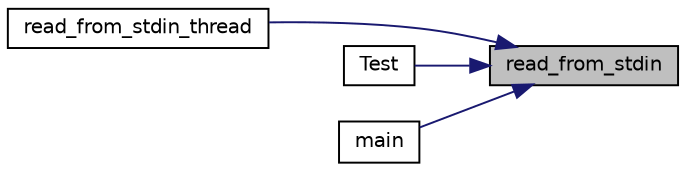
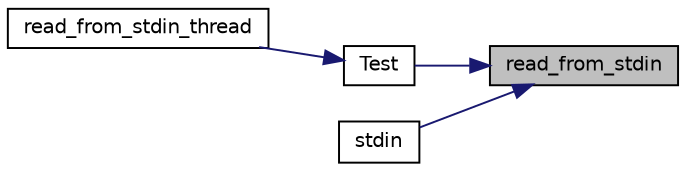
  digraph {
    rankdir=RL
    node [color=black fillcolor=white fontname=Helvetica fontsize=10 shape=record style=filled]
    edge [color=midnightblue dir=back fontname=Helvetica fontsize=10 labelfontname=Helvetica labelfontsize=10 style=solid]
    n1 [fillcolor=grey75 fontcolor=black height=0.2 label=read_from_stdin width=0.4]
    n2 [height=0.2 label=read_from_stdin_thread width=0.4]
    n3 [height=0.2 label=Test width=0.4]
-   n4 [height=0.2 label=main width=0.4]
-   n1 -> n2
+   n4 [height=0.2 label=stdin width=0.4]
+   n3 -> n2
    n1 -> n3
    n1 -> n4
  }
